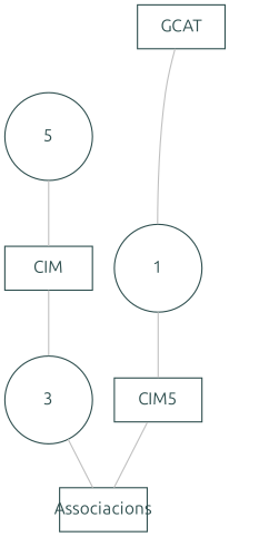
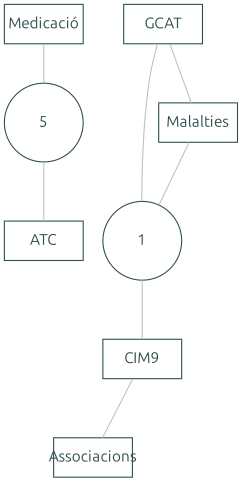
  digraph {
    fontname=Ubuntu
    fontsize=10
    node [color=darkslategray fixedsize=true fontcolor=darkslategray fontname=Ubuntu shape=box]
    edge [arrowhead=none arrowtail=none color=grey fontname=Ubuntu]
    1 [shape=circle width=1]
-   CIM9 [width=1 label=CIM5]
+   CIM9 [width=1]
    Associacions [width=1]
    n4 [label=5 shape=circle width=1]
-   ATC [width=1 label=CIM]
-   3 [shape=circle width=1]
+   ATC [width=1]
    GCAT [width=1]
+   Malalties [width=1]
+   "Medicació" [width=1]
    1 -> CIM9
    CIM9 -> Associacions
    n4 -> ATC
-   ATC -> 3
-   3 -> Associacions
    GCAT -> 1
+   GCAT -> Malalties
+   Malalties -> 1
+   "Medicació" -> n4
  }
